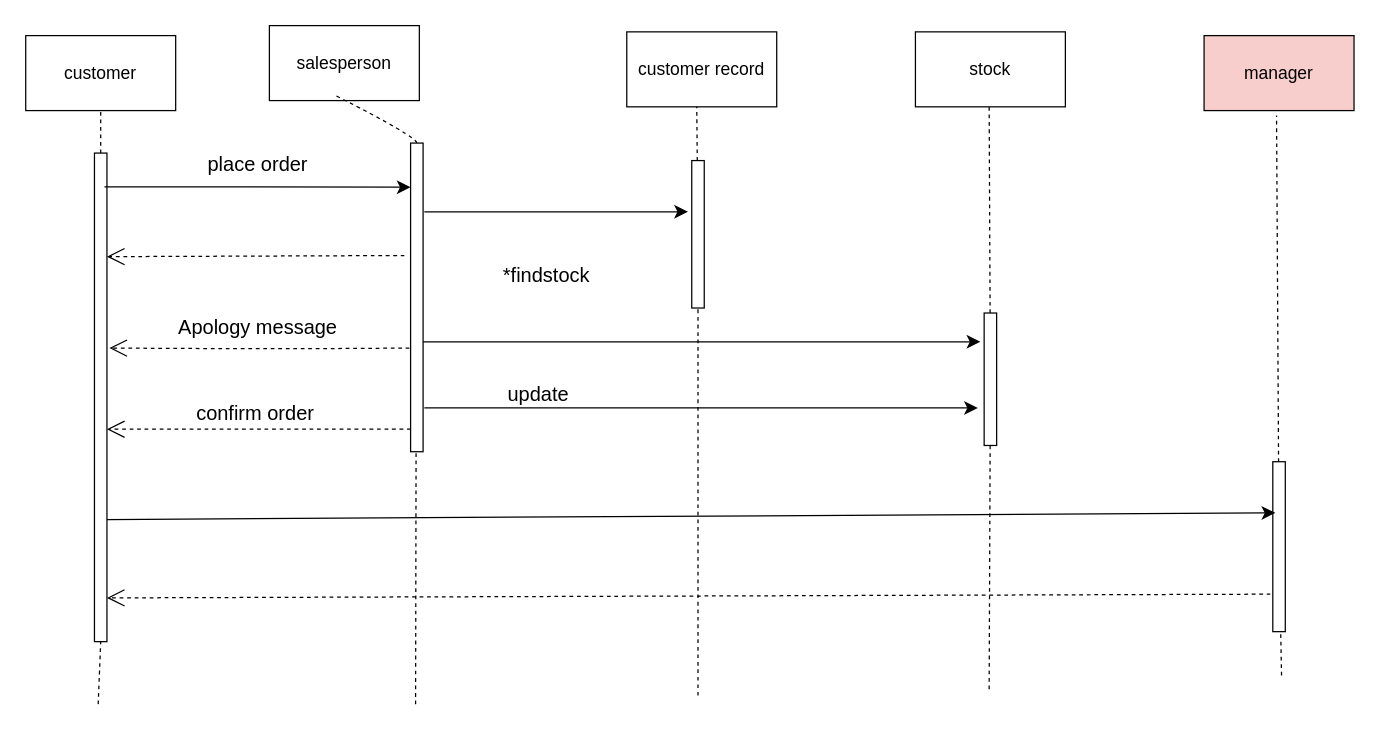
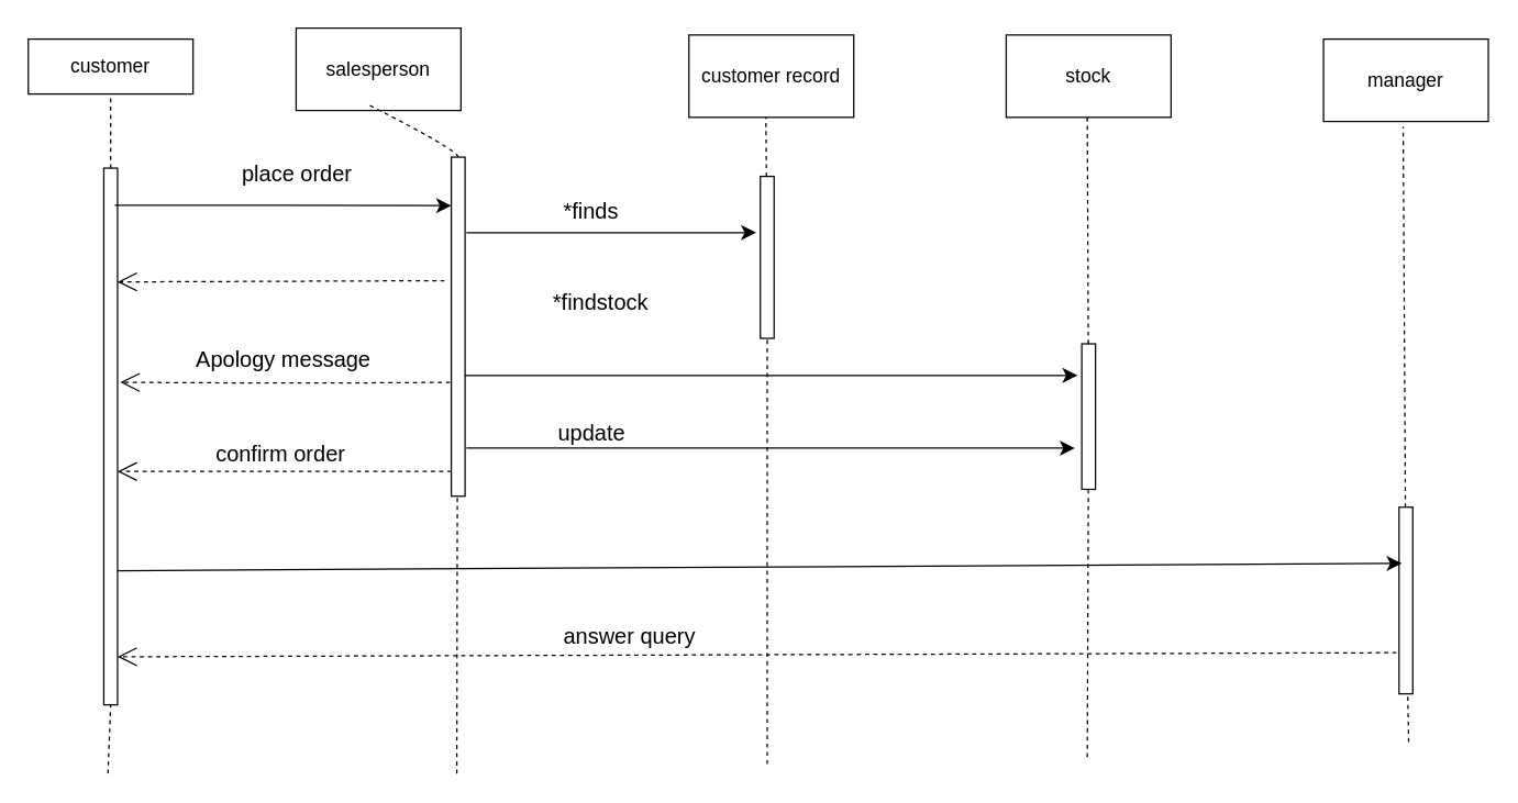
  <mxCell id="0" />
  <mxCell id="1" parent="0" />
- <mxCell id="2" value="&lt;font style=&quot;font-size: 14px;&quot;&gt;customer&lt;/font&gt;" style="rounded=0;whiteSpace=wrap;html=1;" vertex="1" parent="1"><mxGeometry x="20" y="28" width="120" height="60" as="geometry" /></mxCell>
+ <mxCell id="2" value="&lt;font style=&quot;font-size: 14px;&quot;&gt;customer&lt;/font&gt;" style="rounded=0;whiteSpace=wrap;html=1;" vertex="1" parent="1"><mxGeometry x="20" y="28" width="120" height="40" as="geometry" /></mxCell>
  <mxCell id="3" value="&lt;font style=&quot;font-size: 14px;&quot;&gt;salesperson&lt;/font&gt;" style="rounded=0;whiteSpace=wrap;html=1;" vertex="1" parent="1"><mxGeometry x="215" y="20" width="120" height="60" as="geometry" /></mxCell>
  <mxCell id="4" value="&lt;font style=&quot;font-size: 14px;&quot;&gt;customer record&lt;/font&gt;" style="rounded=0;whiteSpace=wrap;html=1;" vertex="1" parent="1"><mxGeometry x="501" y="25" width="120" height="60" as="geometry" /></mxCell>
  <mxCell id="5" value="&lt;font style=&quot;font-size: 14px;&quot;&gt;stock&lt;/font&gt;" style="rounded=0;whiteSpace=wrap;html=1;" vertex="1" parent="1"><mxGeometry x="732" y="25" width="120" height="60" as="geometry" /></mxCell>
- <mxCell id="6" value="&lt;font style=&quot;font-size: 14px;&quot;&gt;manager&lt;/font&gt;" style="rounded=0;whiteSpace=wrap;html=1;fillColor=#f8cecc;" vertex="1" parent="1"><mxGeometry x="963" y="28" width="120" height="60" as="geometry" /></mxCell>
+ <mxCell id="6" value="&lt;font style=&quot;font-size: 14px;&quot;&gt;manager&lt;/font&gt;" style="rounded=0;whiteSpace=wrap;html=1;" vertex="1" parent="1"><mxGeometry x="963" y="28" width="120" height="60" as="geometry" /></mxCell>
  <mxCell id="7" value="" style="endArrow=none;dashed=1;html=1;rounded=0;fontSize=12;startSize=8;endSize=8;curved=1;entryX=0.5;entryY=1;entryDx=0;entryDy=0;" edge="1" parent="1" source="13" target="2"><mxGeometry width="50" height="50" relative="1" as="geometry"><mxPoint x="83" y="391" as="sourcePoint" /><mxPoint x="539" y="249" as="targetPoint" /></mxGeometry></mxCell>
  <mxCell id="8" value="" style="endArrow=none;dashed=1;html=1;rounded=0;fontSize=12;startSize=8;endSize=8;curved=1;entryX=0.442;entryY=0.933;entryDx=0;entryDy=0;entryPerimeter=0;" edge="1" parent="1" source="15" target="3"><mxGeometry width="50" height="50" relative="1" as="geometry"><mxPoint x="333" y="384" as="sourcePoint" /><mxPoint x="539" y="249" as="targetPoint" /><Array as="points"><mxPoint x="333" y="109" /></Array></mxGeometry></mxCell>
  <mxCell id="9" value="" style="endArrow=none;dashed=1;html=1;rounded=0;fontSize=12;startSize=8;endSize=8;curved=1;" edge="1" parent="1" source="17"><mxGeometry width="50" height="50" relative="1" as="geometry"><mxPoint x="560" y="370" as="sourcePoint" /><mxPoint x="557" y="85" as="targetPoint" /></mxGeometry></mxCell>
  <mxCell id="10" value="" style="endArrow=none;dashed=1;html=1;rounded=0;fontSize=12;startSize=8;endSize=8;curved=1;" edge="1" parent="1" source="19"><mxGeometry width="50" height="50" relative="1" as="geometry"><mxPoint x="791" y="367" as="sourcePoint" /><mxPoint x="791" y="83" as="targetPoint" /></mxGeometry></mxCell>
  <mxCell id="11" value="" style="endArrow=none;dashed=1;html=1;rounded=0;fontSize=12;startSize=8;endSize=8;curved=1;" edge="1" parent="1" source="21"><mxGeometry width="50" height="50" relative="1" as="geometry"><mxPoint x="1021" y="346" as="sourcePoint" /><mxPoint x="1021" y="92" as="targetPoint" /></mxGeometry></mxCell>
  <mxCell id="12" value="" style="endArrow=none;dashed=1;html=1;rounded=0;fontSize=12;startSize=8;endSize=8;curved=1;entryX=0.5;entryY=1;entryDx=0;entryDy=0;" edge="1" parent="1" target="13"><mxGeometry width="50" height="50" relative="1" as="geometry"><mxPoint x="78" y="563" as="sourcePoint" /><mxPoint x="80" y="85" as="targetPoint" /></mxGeometry></mxCell>
  <mxCell id="13" value="" style="rounded=0;whiteSpace=wrap;html=1;" vertex="1" parent="1"><mxGeometry x="75" y="122" width="10" height="391" as="geometry" /></mxCell>
  <mxCell id="14" value="" style="endArrow=none;dashed=1;html=1;rounded=0;fontSize=12;startSize=8;endSize=8;curved=1;entryX=0.442;entryY=0.933;entryDx=0;entryDy=0;entryPerimeter=0;" edge="1" parent="1" target="15"><mxGeometry width="50" height="50" relative="1" as="geometry"><mxPoint x="332" y="563" as="sourcePoint" /><mxPoint x="333" y="81" as="targetPoint" /></mxGeometry></mxCell>
  <mxCell id="15" value="" style="rounded=0;whiteSpace=wrap;html=1;" vertex="1" parent="1"><mxGeometry x="328" y="114" width="10" height="247" as="geometry" /></mxCell>
  <mxCell id="16" value="" style="endArrow=none;dashed=1;html=1;rounded=0;fontSize=12;startSize=8;endSize=8;curved=1;" edge="1" parent="1" target="17"><mxGeometry width="50" height="50" relative="1" as="geometry"><mxPoint x="558" y="556" as="sourcePoint" /><mxPoint x="557" y="85" as="targetPoint" /></mxGeometry></mxCell>
  <mxCell id="17" value="" style="rounded=0;whiteSpace=wrap;html=1;" vertex="1" parent="1"><mxGeometry x="553" y="128" width="10" height="118" as="geometry" /></mxCell>
  <mxCell id="18" value="" style="endArrow=none;dashed=1;html=1;rounded=0;fontSize=12;startSize=8;endSize=8;curved=1;" edge="1" parent="1" target="19"><mxGeometry width="50" height="50" relative="1" as="geometry"><mxPoint x="791" y="551" as="sourcePoint" /><mxPoint x="791" y="83" as="targetPoint" /></mxGeometry></mxCell>
  <mxCell id="19" value="" style="rounded=0;whiteSpace=wrap;html=1;" vertex="1" parent="1"><mxGeometry x="787" y="250" width="10" height="106" as="geometry" /></mxCell>
  <mxCell id="20" value="" style="endArrow=none;dashed=1;html=1;rounded=0;fontSize=12;startSize=8;endSize=8;curved=1;" edge="1" parent="1" target="21"><mxGeometry width="50" height="50" relative="1" as="geometry"><mxPoint x="1025" y="540" as="sourcePoint" /><mxPoint x="1021" y="92" as="targetPoint" /></mxGeometry></mxCell>
  <mxCell id="21" value="" style="rounded=0;whiteSpace=wrap;html=1;" vertex="1" parent="1"><mxGeometry x="1018" y="369" width="10" height="136" as="geometry" /></mxCell>
  <mxCell id="22" value="" style="endArrow=classic;html=1;rounded=0;fontSize=12;startSize=8;endSize=8;curved=1;exitX=0.8;exitY=0.069;exitDx=0;exitDy=0;exitPerimeter=0;entryX=0;entryY=0.143;entryDx=0;entryDy=0;entryPerimeter=0;" edge="1" parent="1" source="13" target="15"><mxGeometry width="50" height="50" relative="1" as="geometry"><mxPoint x="489" y="299" as="sourcePoint" /><mxPoint x="539" y="249" as="targetPoint" /></mxGeometry></mxCell>
  <mxCell id="23" value="" style="endArrow=classic;html=1;rounded=0;fontSize=12;startSize=8;endSize=8;curved=1;exitX=1.1;exitY=0.223;exitDx=0;exitDy=0;exitPerimeter=0;" edge="1" parent="1" source="15"><mxGeometry width="50" height="50" relative="1" as="geometry"><mxPoint x="489" y="299" as="sourcePoint" /><mxPoint x="550" y="169" as="targetPoint" /></mxGeometry></mxCell>
  <mxCell id="24" value="" style="endArrow=classic;html=1;rounded=0;fontSize=12;startSize=8;endSize=8;curved=1;exitX=1;exitY=0.644;exitDx=0;exitDy=0;exitPerimeter=0;" edge="1" parent="1" source="15"><mxGeometry width="50" height="50" relative="1" as="geometry"><mxPoint x="489" y="299" as="sourcePoint" /><mxPoint x="784" y="273" as="targetPoint" /></mxGeometry></mxCell>
  <mxCell id="25" value="" style="endArrow=classic;html=1;rounded=0;fontSize=12;startSize=8;endSize=8;curved=1;exitX=1.1;exitY=0.858;exitDx=0;exitDy=0;exitPerimeter=0;" edge="1" parent="1" source="15"><mxGeometry width="50" height="50" relative="1" as="geometry"><mxPoint x="489" y="299" as="sourcePoint" /><mxPoint x="782" y="326" as="targetPoint" /></mxGeometry></mxCell>
  <mxCell id="26" value="" style="endArrow=classic;html=1;rounded=0;fontSize=12;startSize=8;endSize=8;curved=1;entryX=0.2;entryY=0.301;entryDx=0;entryDy=0;entryPerimeter=0;exitX=1;exitY=0.75;exitDx=0;exitDy=0;" edge="1" parent="1" source="13" target="21"><mxGeometry width="50" height="50" relative="1" as="geometry"><mxPoint x="489" y="299" as="sourcePoint" /><mxPoint x="539" y="249" as="targetPoint" /></mxGeometry></mxCell>
- <mxCell id="27" value="place order" style="text;html=1;align=center;verticalAlign=middle;whiteSpace=wrap;rounded=0;fontSize=16;" vertex="1" parent="1"><mxGeometry x="158" y="116" width="96" height="30" as="geometry" /></mxCell>
+ <mxCell id="27" value="place order" style="text;html=1;align=center;verticalAlign=middle;whiteSpace=wrap;rounded=0;fontSize=16;" vertex="1" parent="1"><mxGeometry x="168" y="111" width="96" height="30" as="geometry" /></mxCell>
  <mxCell id="28" value="Apology message" style="text;html=1;align=center;verticalAlign=middle;whiteSpace=wrap;rounded=0;fontSize=16;" vertex="1" parent="1"><mxGeometry x="136" y="246" width="140" height="30" as="geometry" /></mxCell>
  <mxCell id="29" value="confirm order" style="text;html=1;align=center;verticalAlign=middle;whiteSpace=wrap;rounded=0;fontSize=16;" vertex="1" parent="1"><mxGeometry x="149" y="315" width="110" height="30" as="geometry" /></mxCell>
+ <mxCell id="30" value="*finds" style="text;html=1;align=center;verticalAlign=middle;whiteSpace=wrap;rounded=0;fontSize=16;" vertex="1" parent="1"><mxGeometry x="400" y="138" width="60" height="30" as="geometry" /></mxCell>
  <mxCell id="31" value="*findstock" style="text;html=1;align=center;verticalAlign=middle;whiteSpace=wrap;rounded=0;fontSize=16;" vertex="1" parent="1"><mxGeometry x="407" y="205" width="60" height="30" as="geometry" /></mxCell>
  <mxCell id="32" value="&lt;span style=&quot;color: rgb(0, 0, 0); font-family: Helvetica; font-size: 16px; font-style: normal; font-variant-ligatures: normal; font-variant-caps: normal; font-weight: 400; letter-spacing: normal; orphans: 2; text-align: center; text-indent: 0px; text-transform: none; widows: 2; word-spacing: 0px; -webkit-text-stroke-width: 0px; white-space: normal; background-color: rgb(255, 255, 255); text-decoration-thickness: initial; text-decoration-style: initial; text-decoration-color: initial; display: inline !important; float: none;&quot;&gt;update&lt;/span&gt;" style="text;whiteSpace=wrap;html=1;" vertex="1" parent="1"><mxGeometry x="404" y="299" width="122" height="41" as="geometry" /></mxCell>
+ <mxCell id="33" value="answer query" style="text;html=1;align=center;verticalAlign=middle;whiteSpace=wrap;rounded=0;fontSize=16;" vertex="1" parent="1"><mxGeometry x="397" y="448" width="122" height="30" as="geometry" /></mxCell>
  <mxCell id="34" value="" style="endArrow=open;endSize=12;dashed=1;html=1;rounded=0;fontSize=12;curved=1;entryX=1;entryY=0.212;entryDx=0;entryDy=0;entryPerimeter=0;" edge="1" parent="1" target="13"><mxGeometry width="160" relative="1" as="geometry"><mxPoint x="323" y="204" as="sourcePoint" /><mxPoint x="87" y="200" as="targetPoint" /></mxGeometry></mxCell>
  <mxCell id="35" value="" style="endArrow=open;endSize=12;dashed=1;html=1;rounded=0;fontSize=12;curved=1;entryX=1;entryY=0.212;entryDx=0;entryDy=0;entryPerimeter=0;" edge="1" parent="1"><mxGeometry width="160" relative="1" as="geometry"><mxPoint x="328" y="343" as="sourcePoint" /><mxPoint x="85" y="343" as="targetPoint" /></mxGeometry></mxCell>
  <mxCell id="36" value="" style="endArrow=open;endSize=12;dashed=1;html=1;rounded=0;fontSize=12;curved=1;entryX=1.2;entryY=0.399;entryDx=0;entryDy=0;entryPerimeter=0;" edge="1" parent="1" target="13"><mxGeometry width="160" relative="1" as="geometry"><mxPoint x="327" y="278" as="sourcePoint" /><mxPoint x="85" y="284" as="targetPoint" /><Array as="points"><mxPoint x="229" y="279" /></Array></mxGeometry></mxCell>
  <mxCell id="37" value="" style="endArrow=open;endSize=12;dashed=1;html=1;rounded=0;fontSize=12;curved=1;entryX=1;entryY=0.212;entryDx=0;entryDy=0;entryPerimeter=0;" edge="1" parent="1"><mxGeometry width="160" relative="1" as="geometry"><mxPoint x="1016" y="475" as="sourcePoint" /><mxPoint x="85" y="478" as="targetPoint" /></mxGeometry></mxCell>
